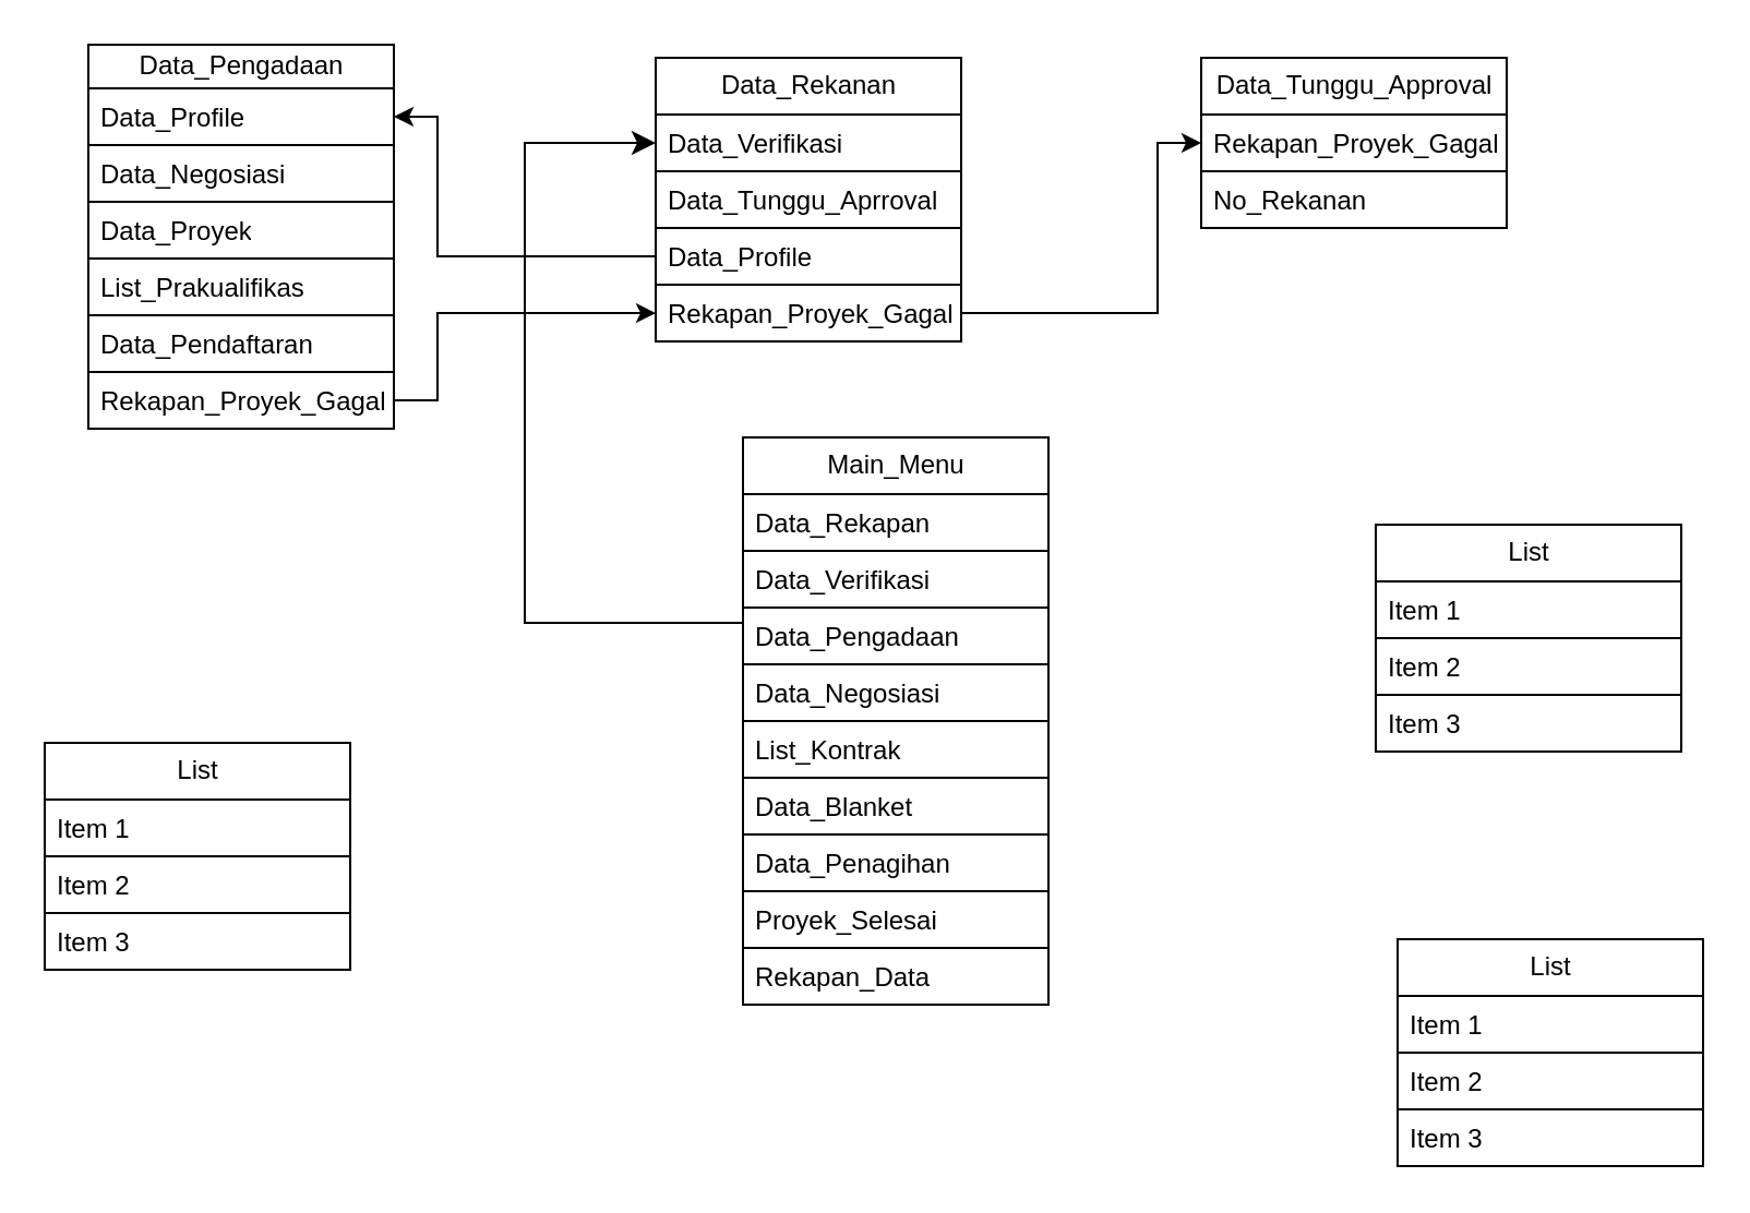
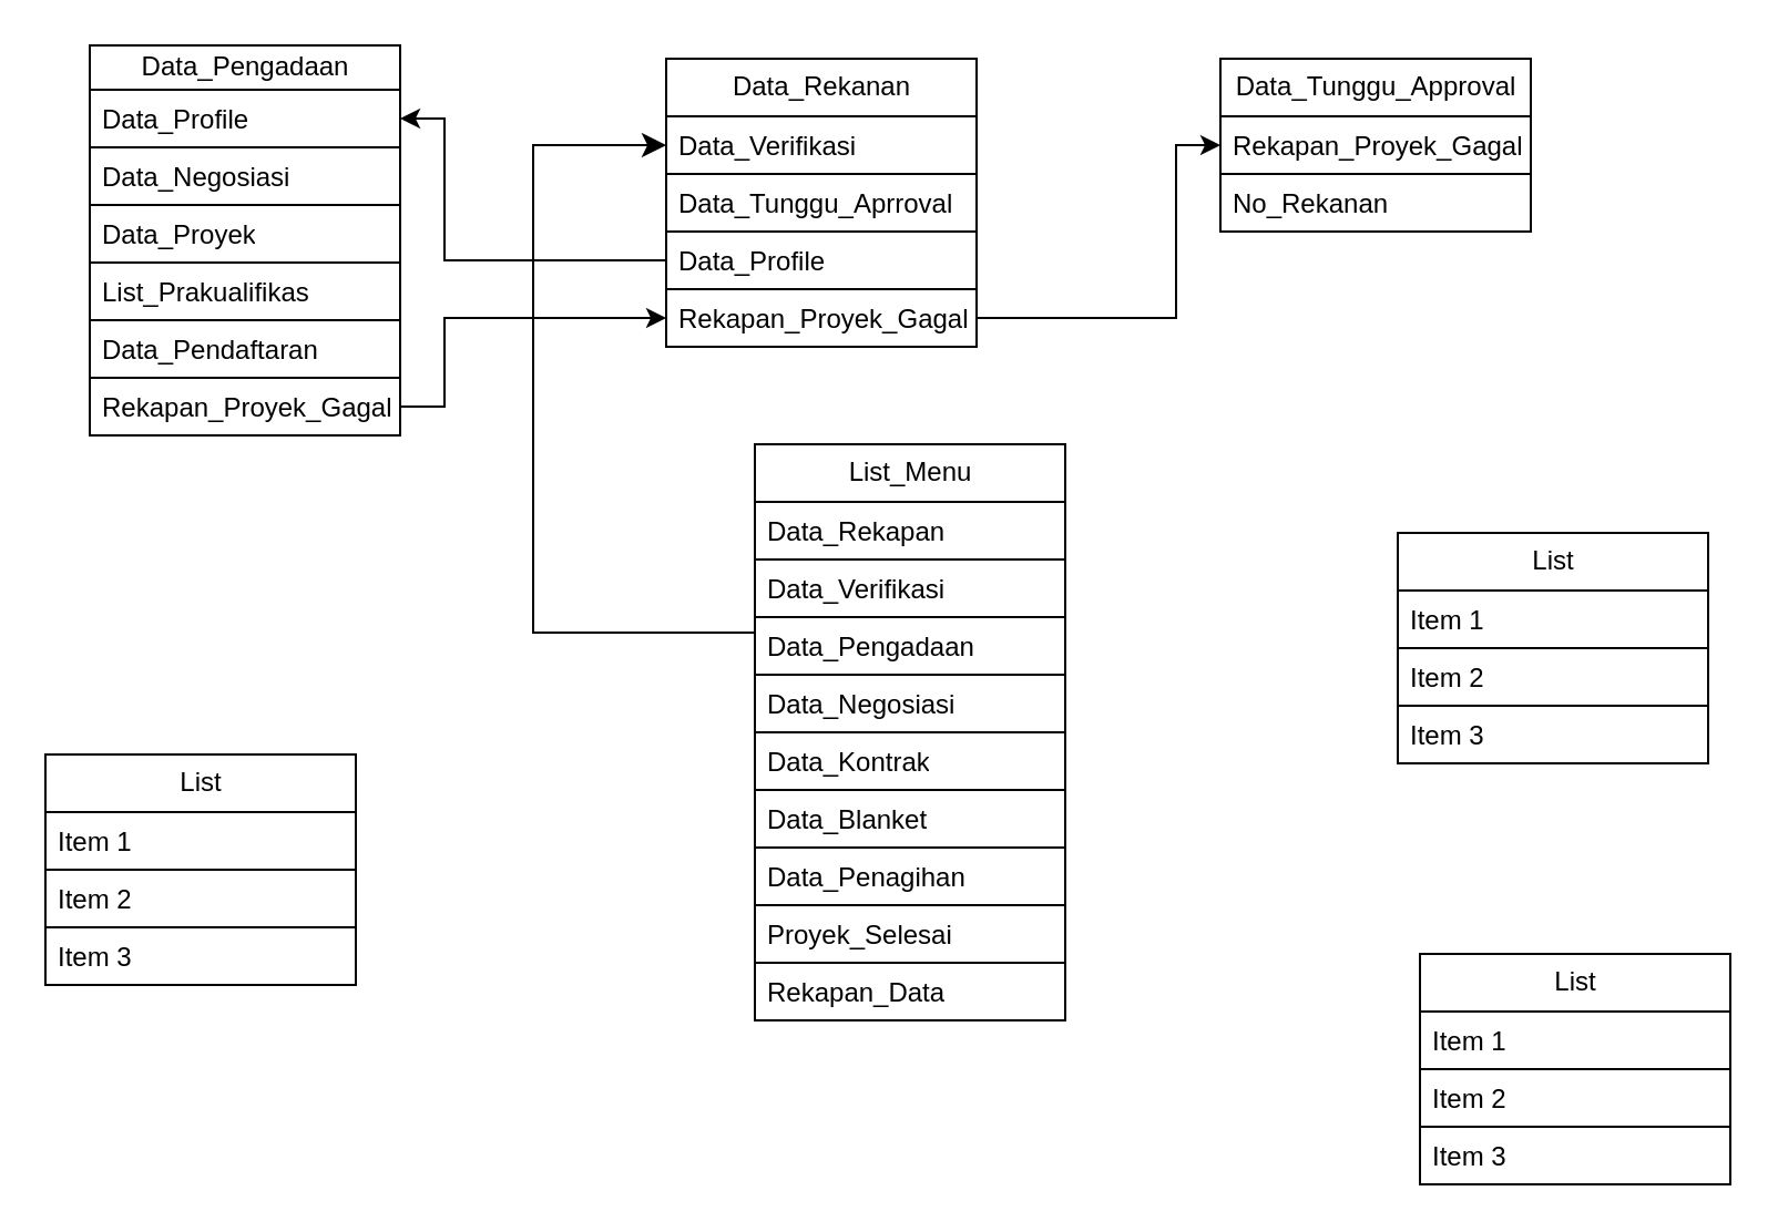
  <mxCell id="0" />
  <mxCell id="1" parent="0" />
- <mxCell id="2" value="Main_Menu" style="swimlane;fontStyle=0;childLayout=stackLayout;horizontal=1;startSize=26;fillColor=none;horizontalStack=0;resizeParent=1;resizeParentMax=0;resizeLast=0;collapsible=1;marginBottom=0;html=1;" vertex="1" parent="1"><mxGeometry x="340" y="200" width="140" height="260" as="geometry" /></mxCell>
+ <mxCell id="2" value="List_Menu" style="swimlane;fontStyle=0;childLayout=stackLayout;horizontal=1;startSize=26;fillColor=none;horizontalStack=0;resizeParent=1;resizeParentMax=0;resizeLast=0;collapsible=1;marginBottom=0;html=1;" vertex="1" parent="1"><mxGeometry x="340" y="200" width="140" height="260" as="geometry" /></mxCell>
  <mxCell id="3" value="Data_Rekapan" style="text;strokeColor=default;fillColor=none;align=left;verticalAlign=top;spacingLeft=4;spacingRight=4;overflow=hidden;rotatable=0;points=[[0,0.5],[1,0.5]];portConstraint=eastwest;whiteSpace=wrap;html=1;" vertex="1" parent="2"><mxGeometry y="26" width="140" height="26" as="geometry" /></mxCell>
  <mxCell id="4" value="Data_Verifikasi" style="text;strokeColor=default;fillColor=none;align=left;verticalAlign=top;spacingLeft=4;spacingRight=4;overflow=hidden;rotatable=0;points=[[0,0.5],[1,0.5]];portConstraint=eastwest;whiteSpace=wrap;html=1;" vertex="1" parent="2"><mxGeometry y="52" width="140" height="26" as="geometry" /></mxCell>
  <mxCell id="5" value="Data_Pengadaan" style="text;strokeColor=none;fillColor=none;align=left;verticalAlign=top;spacingLeft=4;spacingRight=4;overflow=hidden;rotatable=0;points=[[0,0.5],[1,0.5]];portConstraint=eastwest;whiteSpace=wrap;html=1;" vertex="1" parent="2"><mxGeometry y="78" width="140" height="26" as="geometry" /></mxCell>
  <mxCell id="6" value="Data_Negosiasi" style="text;strokeColor=default;fillColor=none;align=left;verticalAlign=top;spacingLeft=4;spacingRight=4;overflow=hidden;rotatable=0;points=[[0,0.5],[1,0.5]];portConstraint=eastwest;whiteSpace=wrap;html=1;" vertex="1" parent="2"><mxGeometry y="104" width="140" height="26" as="geometry" /></mxCell>
- <mxCell id="7" value="List_Kontrak" style="text;strokeColor=default;fillColor=none;align=left;verticalAlign=top;spacingLeft=4;spacingRight=4;overflow=hidden;rotatable=0;points=[[0,0.5],[1,0.5]];portConstraint=eastwest;whiteSpace=wrap;html=1;" vertex="1" parent="2"><mxGeometry y="130" width="140" height="26" as="geometry" /></mxCell>
+ <mxCell id="7" value="Data_Kontrak" style="text;strokeColor=default;fillColor=none;align=left;verticalAlign=top;spacingLeft=4;spacingRight=4;overflow=hidden;rotatable=0;points=[[0,0.5],[1,0.5]];portConstraint=eastwest;whiteSpace=wrap;html=1;" vertex="1" parent="2"><mxGeometry y="130" width="140" height="26" as="geometry" /></mxCell>
  <mxCell id="8" value="Data_Blanket" style="text;strokeColor=none;fillColor=none;align=left;verticalAlign=top;spacingLeft=4;spacingRight=4;overflow=hidden;rotatable=0;points=[[0,0.5],[1,0.5]];portConstraint=eastwest;whiteSpace=wrap;html=1;" vertex="1" parent="2"><mxGeometry y="156" width="140" height="26" as="geometry" /></mxCell>
  <mxCell id="9" value="Data_Penagihan" style="text;strokeColor=default;fillColor=none;align=left;verticalAlign=top;spacingLeft=4;spacingRight=4;overflow=hidden;rotatable=0;points=[[0,0.5],[1,0.5]];portConstraint=eastwest;whiteSpace=wrap;html=1;" vertex="1" parent="2"><mxGeometry y="182" width="140" height="26" as="geometry" /></mxCell>
  <mxCell id="10" value="Proyek_Selesai&amp;nbsp;" style="text;strokeColor=default;fillColor=none;align=left;verticalAlign=top;spacingLeft=4;spacingRight=4;overflow=hidden;rotatable=0;points=[[0,0.5],[1,0.5]];portConstraint=eastwest;whiteSpace=wrap;html=1;" vertex="1" parent="2"><mxGeometry y="208" width="140" height="26" as="geometry" /></mxCell>
  <mxCell id="11" value="Rekapan_Data" style="text;strokeColor=default;fillColor=none;align=left;verticalAlign=top;spacingLeft=4;spacingRight=4;overflow=hidden;rotatable=0;points=[[0,0.5],[1,0.5]];portConstraint=eastwest;whiteSpace=wrap;html=1;" vertex="1" parent="2"><mxGeometry y="234" width="140" height="26" as="geometry" /></mxCell>
  <mxCell id="12" value="Data_Tunggu_Approval" style="swimlane;fontStyle=0;childLayout=stackLayout;horizontal=1;startSize=26;fillColor=none;horizontalStack=0;resizeParent=1;resizeParentMax=0;resizeLast=0;collapsible=1;marginBottom=0;html=1;" vertex="1" parent="1"><mxGeometry x="550" y="26" width="140" height="78" as="geometry" /></mxCell>
  <mxCell id="13" value="Rekapan_Proyek_Gagal" style="text;strokeColor=default;fillColor=none;align=left;verticalAlign=top;spacingLeft=4;spacingRight=4;overflow=hidden;rotatable=0;points=[[0,0.5],[1,0.5]];portConstraint=eastwest;whiteSpace=wrap;html=1;" vertex="1" parent="12"><mxGeometry y="26" width="140" height="26" as="geometry" /></mxCell>
  <mxCell id="14" value="No_Rekanan" style="text;strokeColor=default;fillColor=none;align=left;verticalAlign=top;spacingLeft=4;spacingRight=4;overflow=hidden;rotatable=0;points=[[0,0.5],[1,0.5]];portConstraint=eastwest;whiteSpace=wrap;html=1;" vertex="1" parent="12"><mxGeometry y="52" width="140" height="26" as="geometry" /></mxCell>
  <mxCell id="15" value="Data_Rekanan" style="swimlane;fontStyle=0;childLayout=stackLayout;horizontal=1;startSize=26;fillColor=none;horizontalStack=0;resizeParent=1;resizeParentMax=0;resizeLast=0;collapsible=1;marginBottom=0;html=1;" vertex="1" parent="1"><mxGeometry x="300" y="26" width="140" height="130" as="geometry" /></mxCell>
  <mxCell id="16" value="Data_Verifikasi" style="text;strokeColor=default;fillColor=none;align=left;verticalAlign=top;spacingLeft=4;spacingRight=4;overflow=hidden;rotatable=0;points=[[0,0.5],[1,0.5]];portConstraint=eastwest;whiteSpace=wrap;html=1;" vertex="1" parent="15"><mxGeometry y="26" width="140" height="26" as="geometry" /></mxCell>
  <mxCell id="17" value="Data_Tunggu_Aprroval" style="text;strokeColor=default;fillColor=none;align=left;verticalAlign=top;spacingLeft=4;spacingRight=4;overflow=hidden;rotatable=0;points=[[0,0.5],[1,0.5]];portConstraint=eastwest;whiteSpace=wrap;html=1;" vertex="1" parent="15"><mxGeometry y="52" width="140" height="26" as="geometry" /></mxCell>
  <mxCell id="18" value="Data_Profile" style="text;strokeColor=none;fillColor=none;align=left;verticalAlign=top;spacingLeft=4;spacingRight=4;overflow=hidden;rotatable=0;points=[[0,0.5],[1,0.5]];portConstraint=eastwest;whiteSpace=wrap;html=1;" vertex="1" parent="15"><mxGeometry y="78" width="140" height="26" as="geometry" /></mxCell>
  <mxCell id="19" value="Rekapan_Proyek_Gagal" style="text;strokeColor=default;fillColor=none;align=left;verticalAlign=top;spacingLeft=4;spacingRight=4;overflow=hidden;rotatable=0;points=[[0,0.5],[1,0.5]];portConstraint=eastwest;whiteSpace=wrap;html=1;" vertex="1" parent="15"><mxGeometry y="104" width="140" height="26" as="geometry" /></mxCell>
  <mxCell id="20" value="Data_Pengadaan" style="swimlane;fontStyle=0;childLayout=stackLayout;horizontal=1;startSize=20;fillColor=none;horizontalStack=0;resizeParent=1;resizeParentMax=0;resizeLast=0;collapsible=1;marginBottom=0;html=1;" vertex="1" parent="1"><mxGeometry x="40" width="140" height="176" as="geometry" y="20" /></mxCell>
  <mxCell id="21" value="Data_Profile" style="text;strokeColor=default;fillColor=none;align=left;verticalAlign=top;spacingLeft=4;spacingRight=4;overflow=hidden;rotatable=0;points=[[0,0.5],[1,0.5]];portConstraint=eastwest;whiteSpace=wrap;html=1;" vertex="1" parent="20"><mxGeometry y="20" width="140" height="26" as="geometry" /></mxCell>
  <mxCell id="22" value="Data_Negosiasi" style="text;strokeColor=default;fillColor=none;align=left;verticalAlign=top;spacingLeft=4;spacingRight=4;overflow=hidden;rotatable=0;points=[[0,0.5],[1,0.5]];portConstraint=eastwest;whiteSpace=wrap;html=1;" vertex="1" parent="20"><mxGeometry y="46" width="140" height="26" as="geometry" /></mxCell>
  <mxCell id="23" value="Data_Proyek" style="text;strokeColor=none;fillColor=none;align=left;verticalAlign=top;spacingLeft=4;spacingRight=4;overflow=hidden;rotatable=0;points=[[0,0.5],[1,0.5]];portConstraint=eastwest;whiteSpace=wrap;html=1;" vertex="1" parent="20"><mxGeometry y="72" width="140" height="26" as="geometry" /></mxCell>
  <mxCell id="24" value="List_Prakualifikas" style="text;strokeColor=default;fillColor=none;align=left;verticalAlign=top;spacingLeft=4;spacingRight=4;overflow=hidden;rotatable=0;points=[[0,0.5],[1,0.5]];portConstraint=eastwest;whiteSpace=wrap;html=1;" vertex="1" parent="20"><mxGeometry y="98" width="140" height="26" as="geometry" /></mxCell>
  <mxCell id="25" value="Data_Pendaftaran" style="text;strokeColor=none;fillColor=none;align=left;verticalAlign=top;spacingLeft=4;spacingRight=4;overflow=hidden;rotatable=0;points=[[0,0.5],[1,0.5]];portConstraint=eastwest;whiteSpace=wrap;html=1;" vertex="1" parent="20"><mxGeometry y="124" width="140" height="26" as="geometry" /></mxCell>
  <mxCell id="26" value="Rekapan_Proyek_Gagal" style="text;strokeColor=default;fillColor=none;align=left;verticalAlign=top;spacingLeft=4;spacingRight=4;overflow=hidden;rotatable=0;points=[[0,0.5],[1,0.5]];portConstraint=eastwest;whiteSpace=wrap;html=1;" vertex="1" parent="20"><mxGeometry y="150" width="140" height="26" as="geometry" /></mxCell>
  <mxCell id="27" value="List" style="swimlane;fontStyle=0;childLayout=stackLayout;horizontal=1;startSize=26;fillColor=none;horizontalStack=0;resizeParent=1;resizeParentMax=0;resizeLast=0;collapsible=1;marginBottom=0;html=1;" vertex="1" parent="1"><mxGeometry x="630" y="240" width="140" height="104" as="geometry" /></mxCell>
  <mxCell id="28" value="Item 1" style="text;strokeColor=default;fillColor=none;align=left;verticalAlign=top;spacingLeft=4;spacingRight=4;overflow=hidden;rotatable=0;points=[[0,0.5],[1,0.5]];portConstraint=eastwest;whiteSpace=wrap;html=1;" vertex="1" parent="27"><mxGeometry y="26" width="140" height="26" as="geometry" /></mxCell>
  <mxCell id="29" value="Item 2" style="text;strokeColor=default;fillColor=none;align=left;verticalAlign=top;spacingLeft=4;spacingRight=4;overflow=hidden;rotatable=0;points=[[0,0.5],[1,0.5]];portConstraint=eastwest;whiteSpace=wrap;html=1;" vertex="1" parent="27"><mxGeometry y="52" width="140" height="26" as="geometry" /></mxCell>
  <mxCell id="30" value="Item 3" style="text;strokeColor=none;fillColor=none;align=left;verticalAlign=top;spacingLeft=4;spacingRight=4;overflow=hidden;rotatable=0;points=[[0,0.5],[1,0.5]];portConstraint=eastwest;whiteSpace=wrap;html=1;" vertex="1" parent="27"><mxGeometry y="78" width="140" height="26" as="geometry" /></mxCell>
  <mxCell id="31" value="List" style="swimlane;fontStyle=0;childLayout=stackLayout;horizontal=1;startSize=26;fillColor=none;horizontalStack=0;resizeParent=1;resizeParentMax=0;resizeLast=0;collapsible=1;marginBottom=0;html=1;" vertex="1" parent="1"><mxGeometry x="640" y="430" width="140" height="104" as="geometry" /></mxCell>
  <mxCell id="32" value="Item 1" style="text;strokeColor=default;fillColor=none;align=left;verticalAlign=top;spacingLeft=4;spacingRight=4;overflow=hidden;rotatable=0;points=[[0,0.5],[1,0.5]];portConstraint=eastwest;whiteSpace=wrap;html=1;" vertex="1" parent="31"><mxGeometry y="26" width="140" height="26" as="geometry" /></mxCell>
  <mxCell id="33" value="Item 2" style="text;strokeColor=default;fillColor=none;align=left;verticalAlign=top;spacingLeft=4;spacingRight=4;overflow=hidden;rotatable=0;points=[[0,0.5],[1,0.5]];portConstraint=eastwest;whiteSpace=wrap;html=1;" vertex="1" parent="31"><mxGeometry y="52" width="140" height="26" as="geometry" /></mxCell>
  <mxCell id="34" value="Item 3" style="text;strokeColor=none;fillColor=none;align=left;verticalAlign=top;spacingLeft=4;spacingRight=4;overflow=hidden;rotatable=0;points=[[0,0.5],[1,0.5]];portConstraint=eastwest;whiteSpace=wrap;html=1;" vertex="1" parent="31"><mxGeometry y="78" width="140" height="26" as="geometry" /></mxCell>
  <mxCell id="35" value="List" style="swimlane;fontStyle=0;childLayout=stackLayout;horizontal=1;startSize=26;fillColor=none;horizontalStack=0;resizeParent=1;resizeParentMax=0;resizeLast=0;collapsible=1;marginBottom=0;html=1;" vertex="1" parent="1"><mxGeometry x="20" y="340" width="140" height="104" as="geometry" /></mxCell>
  <mxCell id="36" value="Item 1" style="text;strokeColor=default;fillColor=none;align=left;verticalAlign=top;spacingLeft=4;spacingRight=4;overflow=hidden;rotatable=0;points=[[0,0.5],[1,0.5]];portConstraint=eastwest;whiteSpace=wrap;html=1;" vertex="1" parent="35"><mxGeometry y="26" width="140" height="26" as="geometry" /></mxCell>
  <mxCell id="37" value="Item 2" style="text;strokeColor=default;fillColor=none;align=left;verticalAlign=top;spacingLeft=4;spacingRight=4;overflow=hidden;rotatable=0;points=[[0,0.5],[1,0.5]];portConstraint=eastwest;whiteSpace=wrap;html=1;" vertex="1" parent="35"><mxGeometry y="52" width="140" height="26" as="geometry" /></mxCell>
  <mxCell id="38" value="Item 3" style="text;strokeColor=none;fillColor=none;align=left;verticalAlign=top;spacingLeft=4;spacingRight=4;overflow=hidden;rotatable=0;points=[[0,0.5],[1,0.5]];portConstraint=eastwest;whiteSpace=wrap;html=1;" vertex="1" parent="35"><mxGeometry y="78" width="140" height="26" as="geometry" /></mxCell>
  <mxCell id="39" value="" style="edgeStyle=segmentEdgeStyle;endArrow=classic;html=1;curved=0;rounded=0;endSize=8;startSize=8;exitX=0;exitY=0.5;exitDx=0;exitDy=0;entryX=0;entryY=0.5;entryDx=0;entryDy=0;" edge="1" parent="1" source="4" target="16"><mxGeometry width="50" height="50" relative="1" as="geometry"><mxPoint x="370" y="250" as="sourcePoint" /><mxPoint x="420" y="200" as="targetPoint" /><Array as="points"><mxPoint x="240" y="285" /><mxPoint x="240" y="65" /></Array></mxGeometry></mxCell>
  <mxCell id="40" value="" style="endArrow=classic;html=1;rounded=0;exitX=1;exitY=0.5;exitDx=0;exitDy=0;entryX=0;entryY=0.5;entryDx=0;entryDy=0;" edge="1" parent="1" source="19" target="13"><mxGeometry width="50" height="50" relative="1" as="geometry"><mxPoint x="370" y="250" as="sourcePoint" /><mxPoint x="420" y="200" as="targetPoint" /><Array as="points"><mxPoint x="480" y="143" /><mxPoint x="530" y="143" /><mxPoint x="530" y="65" /></Array></mxGeometry></mxCell>
  <mxCell id="41" value="" style="endArrow=classic;html=1;rounded=0;exitX=0;exitY=0.5;exitDx=0;exitDy=0;entryX=1;entryY=0.5;entryDx=0;entryDy=0;" edge="1" parent="1" source="18" target="21"><mxGeometry width="50" height="50" relative="1" as="geometry"><mxPoint x="370" y="160" as="sourcePoint" /><mxPoint x="420" y="110" as="targetPoint" /><Array as="points"><mxPoint x="200" y="117" /><mxPoint x="200" y="53" /></Array></mxGeometry></mxCell>
  <mxCell id="42" value="" style="endArrow=classic;html=1;rounded=0;exitX=1;exitY=0.5;exitDx=0;exitDy=0;entryX=0;entryY=0.5;entryDx=0;entryDy=0;" edge="1" parent="1" source="26" target="19"><mxGeometry width="50" height="50" relative="1" as="geometry"><mxPoint x="370" y="160" as="sourcePoint" /><mxPoint x="290" y="150" as="targetPoint" /><Array as="points"><mxPoint x="200" y="183" /><mxPoint x="200" y="143" /></Array></mxGeometry></mxCell>
